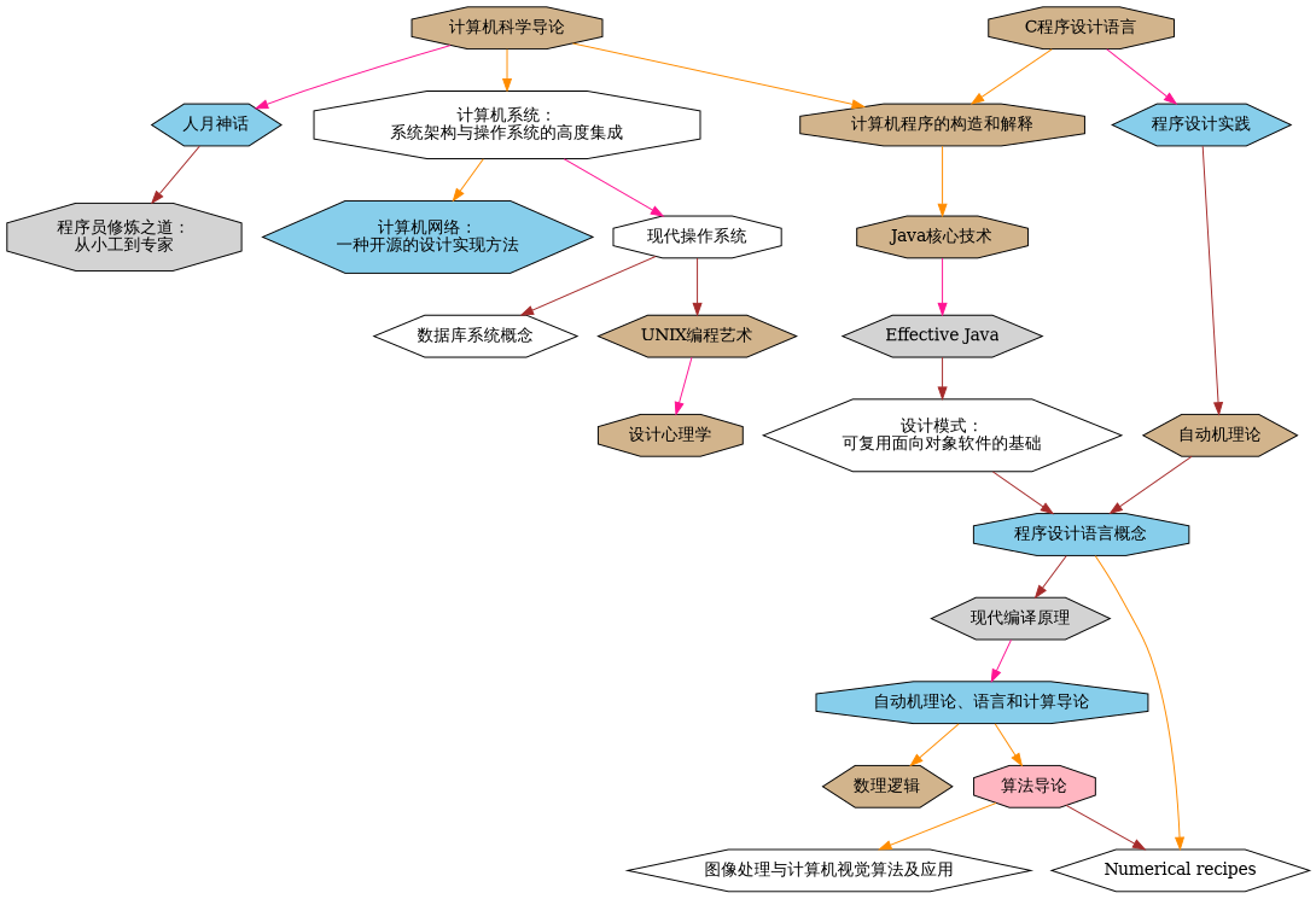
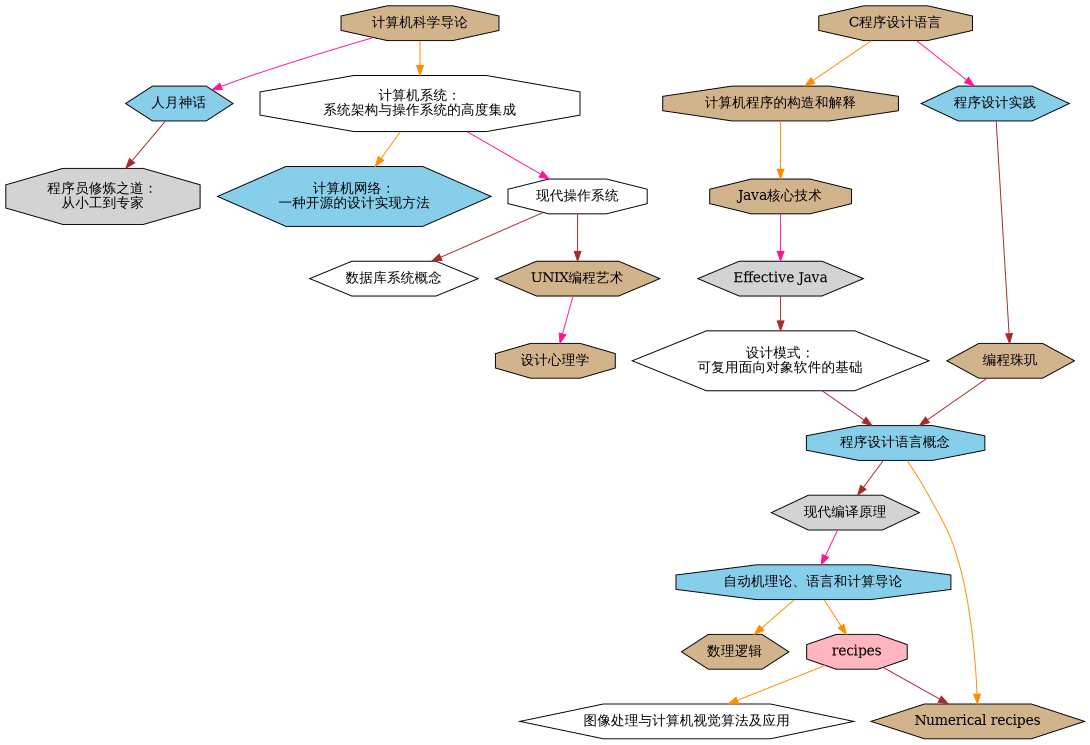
  digraph {
    node [fillcolor=tan shape=hexagon style=filled]
    edge [color=darkorange]
    "计算机科学导论" [shape=octagon]
    "计算机程序的构造和解释" [shape=octagon]
    "计算机系统：\n系统架构与操作系统的高度集成" [fillcolor=white shape=octagon]
    "人月神话" [fillcolor=skyblue]
    "Java核心技术" [shape=octagon]
    "计算机网络：\n一种开源的设计实现方法" [fillcolor=skyblue]
    "现代操作系统" [fillcolor=white shape=octagon]
    "程序员修炼之道：\n从小工到专家" [fillcolor=lightgrey shape=octagon]
    "C程序设计语言" [shape=octagon]
    "程序设计实践" [fillcolor=skyblue]
    "Effective Java" [fillcolor=lightgrey]
-   "编程珠玑" [label="自动机理论"]
+   "编程珠玑"
    "程序设计语言概念" [fillcolor=skyblue shape=octagon]
    "设计模式：\n可复用面向对象软件的基础" [fillcolor=white]
    "现代编译原理" [fillcolor=lightgrey]
-   "Numerical recipes" [fillcolor=white]
+   "Numerical recipes"
    "自动机理论、语言和计算导论" [fillcolor=skyblue shape=octagon]
    "设计心理学" [shape=octagon]
    "UNIX编程艺术"
    "数据库系统概念" [fillcolor=white]
-   "算法导论" [fillcolor=lightpink shape=octagon]
+   "算法导论" [fillcolor=lightpink shape=octagon label=recipes]
    "数理逻辑"
    "图像处理与计算机视觉算法及应用" [fillcolor=white]
-   "计算机科学导论" -> "计算机程序的构造和解释"
    "计算机科学导论" -> "计算机系统：\n系统架构与操作系统的高度集成"
    "计算机科学导论" -> "人月神话" [color=deeppink]
    "计算机程序的构造和解释" -> "Java核心技术"
    "计算机系统：\n系统架构与操作系统的高度集成" -> "计算机网络：\n一种开源的设计实现方法"
    "计算机系统：\n系统架构与操作系统的高度集成" -> "现代操作系统" [color=deeppink]
    "人月神话" -> "程序员修炼之道：\n从小工到专家" [color=brown]
    "Java核心技术" -> "Effective Java" [color=deeppink]
    "现代操作系统" -> "UNIX编程艺术" [color=brown]
    "现代操作系统" -> "数据库系统概念" [color=brown]
    "C程序设计语言" -> "计算机程序的构造和解释"
    "C程序设计语言" -> "程序设计实践" [color=deeppink]
    "程序设计实践" -> "编程珠玑" [color=brown]
    "Effective Java" -> "设计模式：\n可复用面向对象软件的基础" [color=brown]
    "编程珠玑" -> "程序设计语言概念" [color=brown]
    "程序设计语言概念" -> "现代编译原理" [color=brown]
    "程序设计语言概念" -> "Numerical recipes"
    "设计模式：\n可复用面向对象软件的基础" -> "程序设计语言概念" [color=brown]
    "现代编译原理" -> "自动机理论、语言和计算导论" [color=deeppink]
    "自动机理论、语言和计算导论" -> "算法导论"
    "自动机理论、语言和计算导论" -> "数理逻辑"
    "UNIX编程艺术" -> "设计心理学" [color=deeppink]
    "算法导论" -> "Numerical recipes" [color=brown]
    "算法导论" -> "图像处理与计算机视觉算法及应用"
  }
